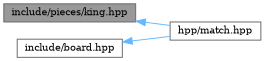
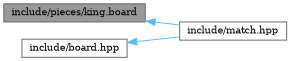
  digraph {
    fontname="DejaVu Serif"
    rankdir=LR
    node [color=grey40 fillcolor=white fontname="DejaVu Serif" fontsize=10 shape=box style=filled]
    edge [color=steelblue1 dir=back fontname="DejaVu Serif" fontsize=10 labelfontname=Helvetica labelfontsize=10 style=solid]
-   n1 [color=gray40 fillcolor=grey60 fontcolor=black height=0.2 label="include/pieces/king.hpp" width=0.4]
-   n2 [height=0.2 label="hpp/match.hpp" width=0.4]
+   n1 [color=gray40 fillcolor=grey60 fontcolor=black height=0.2 label="include/pieces/king.board" width=0.4]
+   n2 [height=0.2 label="include/match.hpp" width=0.4]
    n3 [height=0.2 label="include/board.hpp" width=0.4]
    n1 -> n2
    n3 -> n2
  }
